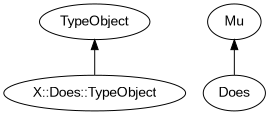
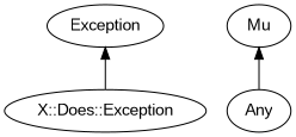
  digraph {
    fontname="Liberation Sans"
    rankdir=BT
    splines=polyline
    node [color="#000000" fontcolor="#000000" fontname="Liberation Sans"]
    edge [color="#000000" fontname="Liberation Sans"]
-   "X::Does::TypeObject"
-   Exception [label=TypeObject]
-   Any [label=Does]
+   "X::Does::TypeObject" [label="X::Does::Exception"]
+   Exception
+   Any
    Mu
    "X::Does::TypeObject" -> Exception
    Any -> Mu
  }
